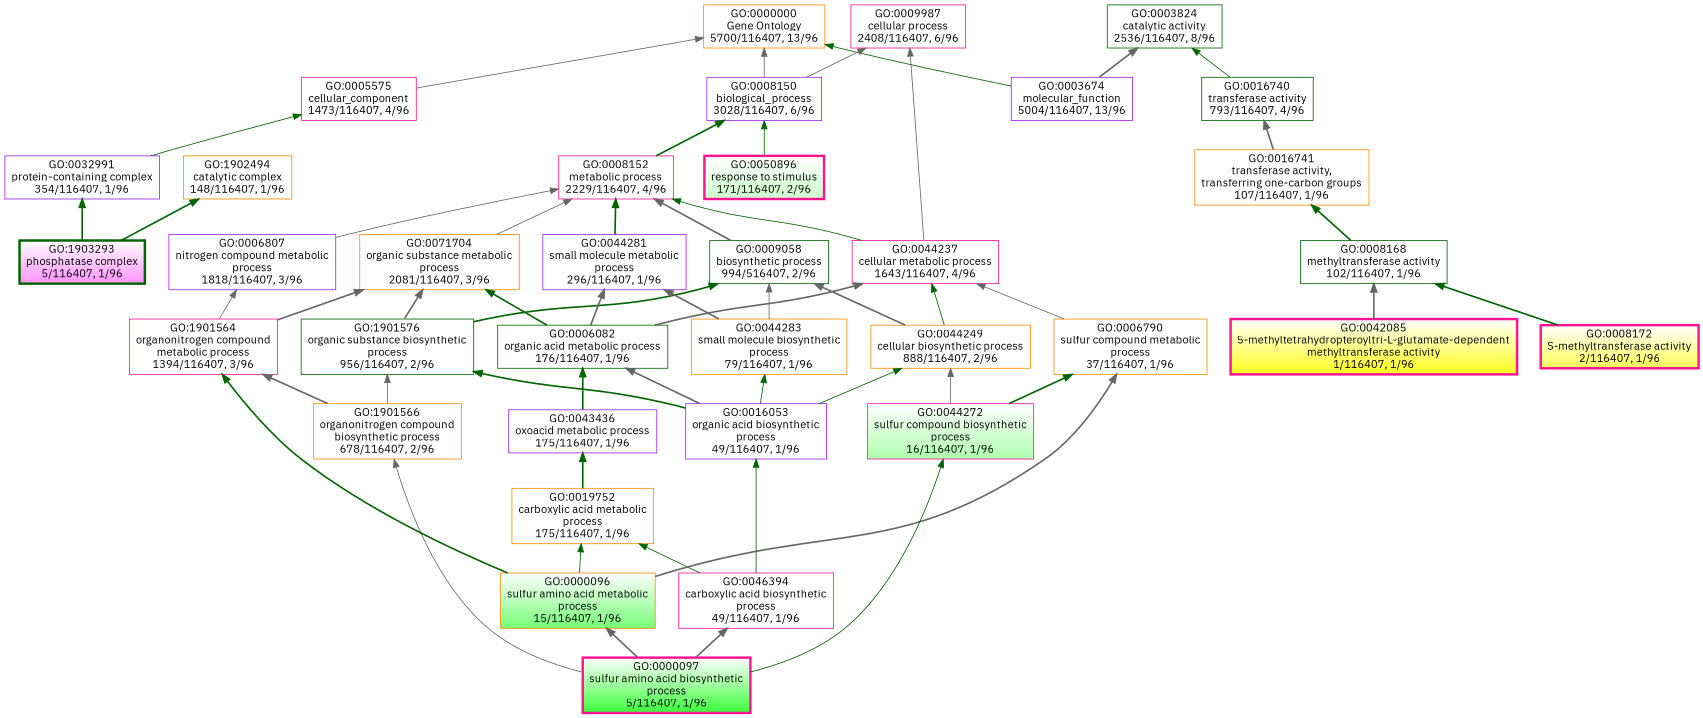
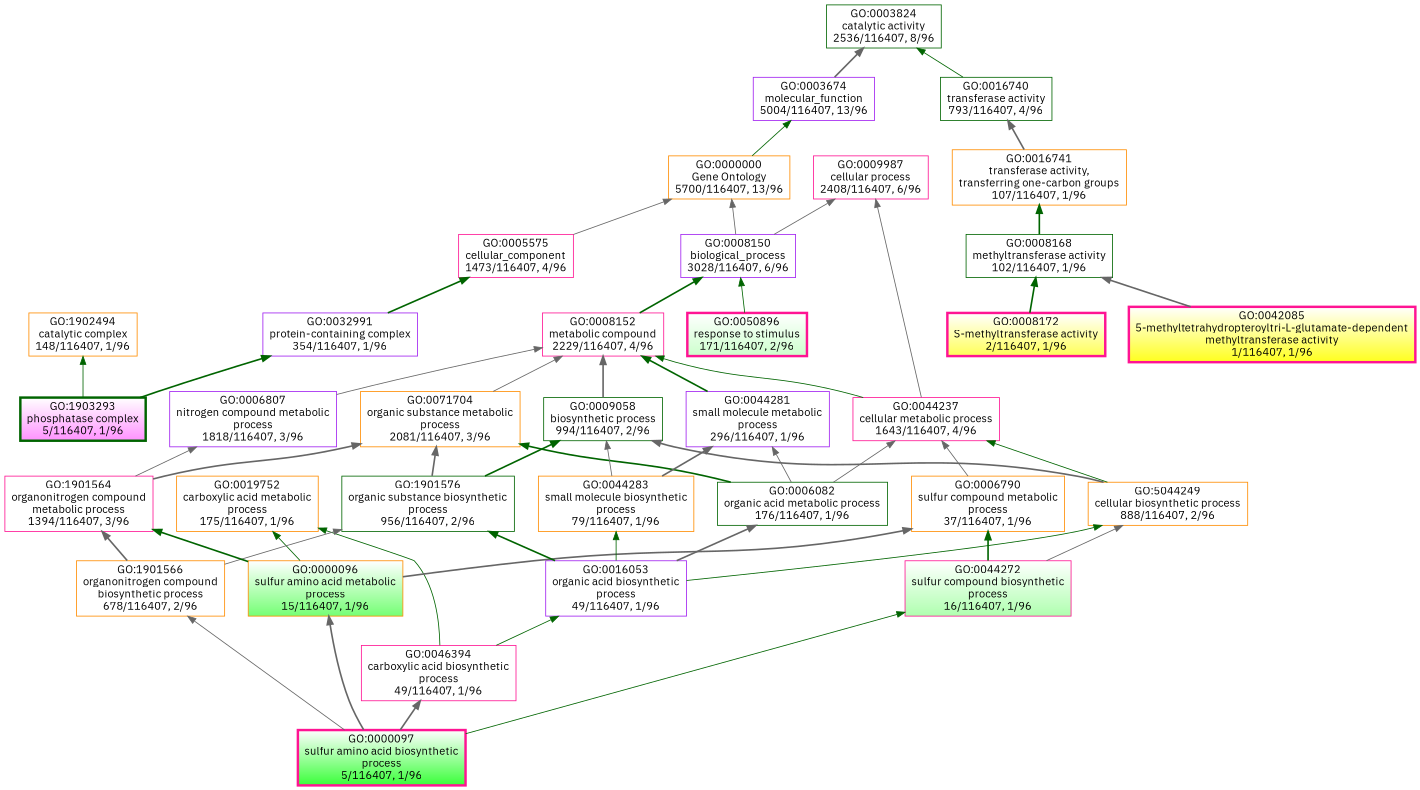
  digraph {
    fontname="IBM Plex Sans"
    nodesep=0.4
    node [color=deeppink fontname="IBM Plex Sans" shape=box]
    edge [color=gray40 dir=back fontname="IBM Plex Sans" style=solid]
    n1 [color=darkorange label="GO:0000000\nGene Ontology\n5700/116407, 13/96"]
    n2 [label="GO:0005575\ncellular_component\n1473/116407, 4/96"]
    n3 [color=purple label="GO:0008150\nbiological_process\n3028/116407, 6/96"]
    n4 [color=purple label="GO:0003674\nmolecular_function\n5004/116407, 13/96"]
    n5 [color=purple label="GO:0032991\nprotein-containing complex\n354/116407, 1/96"]
    n6 [fillcolor="white:0.333333,0.200000,1.000000" gradientangle=270 label="GO:0050896\nresponse to stimulus\n171/116407, 2/96" style="filled,setlinewidth(3)"]
-   n7 [label="GO:0008152\nmetabolic process\n2229/116407, 4/96"]
+   n7 [label="GO:0008152\nmetabolic compound\n2229/116407, 4/96"]
    n8 [color=darkgreen label="GO:0006082\norganic acid metabolic process\n176/116407, 1/96"]
-   n9 [color=purple label="GO:0043436\noxoacid metabolic process\n175/116407, 1/96"]
    n10 [color=purple label="GO:0016053\norganic acid biosynthetic\nprocess\n49/116407, 1/96"]
    n11 [color=darkorange label="GO:0019752\ncarboxylic acid metabolic\nprocess\n175/116407, 1/96"]
    n12 [label="GO:0046394\ncarboxylic acid biosynthetic\nprocess\n49/116407, 1/96"]
    n13 [label="GO:0009987\ncellular process\n2408/116407, 6/96"]
    n14 [label="GO:0044237\ncellular metabolic process\n1643/116407, 4/96"]
    n15 [color=darkorange label="GO:0006790\nsulfur compound metabolic\nprocess\n37/116407, 1/96"]
-   n16 [color=darkorange label="GO:0044249\ncellular biosynthetic process\n888/116407, 2/96"]
+   n16 [color=darkorange label="GO:5044249\ncellular biosynthetic process\n888/116407, 2/96"]
    n17 [color=darkorange label="GO:1902494\ncatalytic complex\n148/116407, 1/96"]
    n18 [color=darkgreen fillcolor="white:0.833333,0.428571,1.000000" gradientangle=270 label="GO:1903293\nphosphatase complex\n5/116407, 1/96" style="filled,setlinewidth(3)"]
    n19 [color=darkorange fillcolor="white:0.333333,0.542857,1.000000" gradientangle=270 label="GO:0000096\nsulfur amino acid metabolic\nprocess\n15/116407, 1/96" style=filled]
    n20 [fillcolor="white:0.333333,0.314286,1.000000" gradientangle=270 label="GO:0044272\nsulfur compound biosynthetic\nprocess\n16/116407, 1/96" style=filled]
    n21 [fillcolor="white:0.333333,0.771429,1.000000" gradientangle=270 label="GO:0000097\nsulfur amino acid biosynthetic\nprocess\n5/116407, 1/96" style="filled,setlinewidth(3)"]
    n22 [color=darkgreen label="GO:1901576\norganic substance biosynthetic\nprocess\n956/116407, 2/96"]
    n23 [color=darkorange label="GO:1901566\norganonitrogen compound\nbiosynthetic process\n678/116407, 2/96"]
    n24 [color=purple label="GO:0006807\nnitrogen compound metabolic\nprocess\n1818/116407, 3/96"]
    n25 [color=darkorange label="GO:0071704\norganic substance metabolic\nprocess\n2081/116407, 3/96"]
-   n26 [color=darkgreen label="GO:0009058\nbiosynthetic process\n994/516407, 2/96"]
+   n26 [color=darkgreen label="GO:0009058\nbiosynthetic process\n994/116407, 2/96"]
    n27 [color=purple label="GO:0044281\nsmall molecule metabolic\nprocess\n296/116407, 1/96"]
    n28 [label="GO:1901564\norganonitrogen compound\nmetabolic process\n1394/116407, 3/96"]
    n29 [color=darkorange label="GO:0044283\nsmall molecule biosynthetic\nprocess\n79/116407, 1/96"]
    n30 [color=darkgreen label="GO:0003824\ncatalytic activity\n2536/116407, 8/96"]
    n31 [color=darkgreen label="GO:0016740\ntransferase activity\n793/116407, 4/96"]
    n32 [color=darkorange label="GO:0016741\ntransferase activity,\ntransferring one-carbon groups\n107/116407, 1/96"]
    n33 [color=darkgreen label="GO:0008168\nmethyltransferase activity\n102/116407, 1/96"]
    n34 [fillcolor="white:0.166667,0.885714,1.000000" gradientangle=270 label="GO:0042085\n5-methyltetrahydropteroyltri-L-glutamate-dependent\nmethyltransferase activity\n1/116407, 1/96" style="filled,setlinewidth(3)"]
    n35 [fillcolor="white:0.166667,0.657143,1.000000" gradientangle=270 label="GO:0008172\nS-methyltransferase activity\n2/116407, 1/96" style="filled,setlinewidth(3)"]
    n1 -> n2
    n1 -> n3
-   n1 -> n4 [color=darkgreen]
-   n2 -> n5 [color=darkgreen]
+   n4 -> n1 [color=darkgreen]
+   n2 -> n5 [color=darkgreen style=bold]
    n3 -> n6 [color=darkgreen]
    n3 -> n7 [color=darkgreen style=bold]
    n5 -> n18 [color=darkgreen style=bold]
    n7 -> n14 [color=darkgreen]
    n7 -> n24
    n7 -> n25
    n7 -> n26 [style=bold]
    n7 -> n27 [color=darkgreen style=bold]
-   n8 -> n9 [color=darkgreen style=bold]
    n8 -> n10 [style=bold]
-   n9 -> n11 [color=darkgreen style=bold]
    n10 -> n12 [color=darkgreen]
    n11 -> n12 [color=darkgreen]
    n11 -> n19 [color=darkgreen]
    n12 -> n21 [style=bold]
    n13 -> n3
    n13 -> n14
-   n14 -> n8 [style=bold]
+   n14 -> n8
    n14 -> n15
    n14 -> n16 [color=darkgreen]
    n15 -> n19 [style=bold]
    n15 -> n20 [color=darkgreen style=bold]
    n16 -> n10 [color=darkgreen]
    n16 -> n20
-   n17 -> n18 [color=darkgreen style=bold]
+   n17 -> n18 [color=darkgreen]
    n19 -> n21 [style=bold]
    n20 -> n21 [color=darkgreen]
    n22 -> n10 [color=darkgreen style=bold]
    n22 -> n23
    n23 -> n21
    n24 -> n28
    n25 -> n8 [color=darkgreen style=bold]
    n25 -> n22 [style=bold]
    n25 -> n28 [style=bold]
    n26 -> n16 [style=bold]
    n26 -> n22 [color=darkgreen style=bold]
    n26 -> n29
-   n27 -> n8 [style=bold]
+   n27 -> n8
    n27 -> n29 [style=bold]
    n28 -> n19 [color=darkgreen style=bold]
    n28 -> n23 [style=bold]
    n29 -> n10 [color=darkgreen]
    n30 -> n4 [style=bold]
    n30 -> n31 [color=darkgreen]
    n31 -> n32 [style=bold]
    n32 -> n33 [color=darkgreen style=bold]
    n33 -> n34 [style=bold]
    n33 -> n35 [color=darkgreen style=bold]
  }
